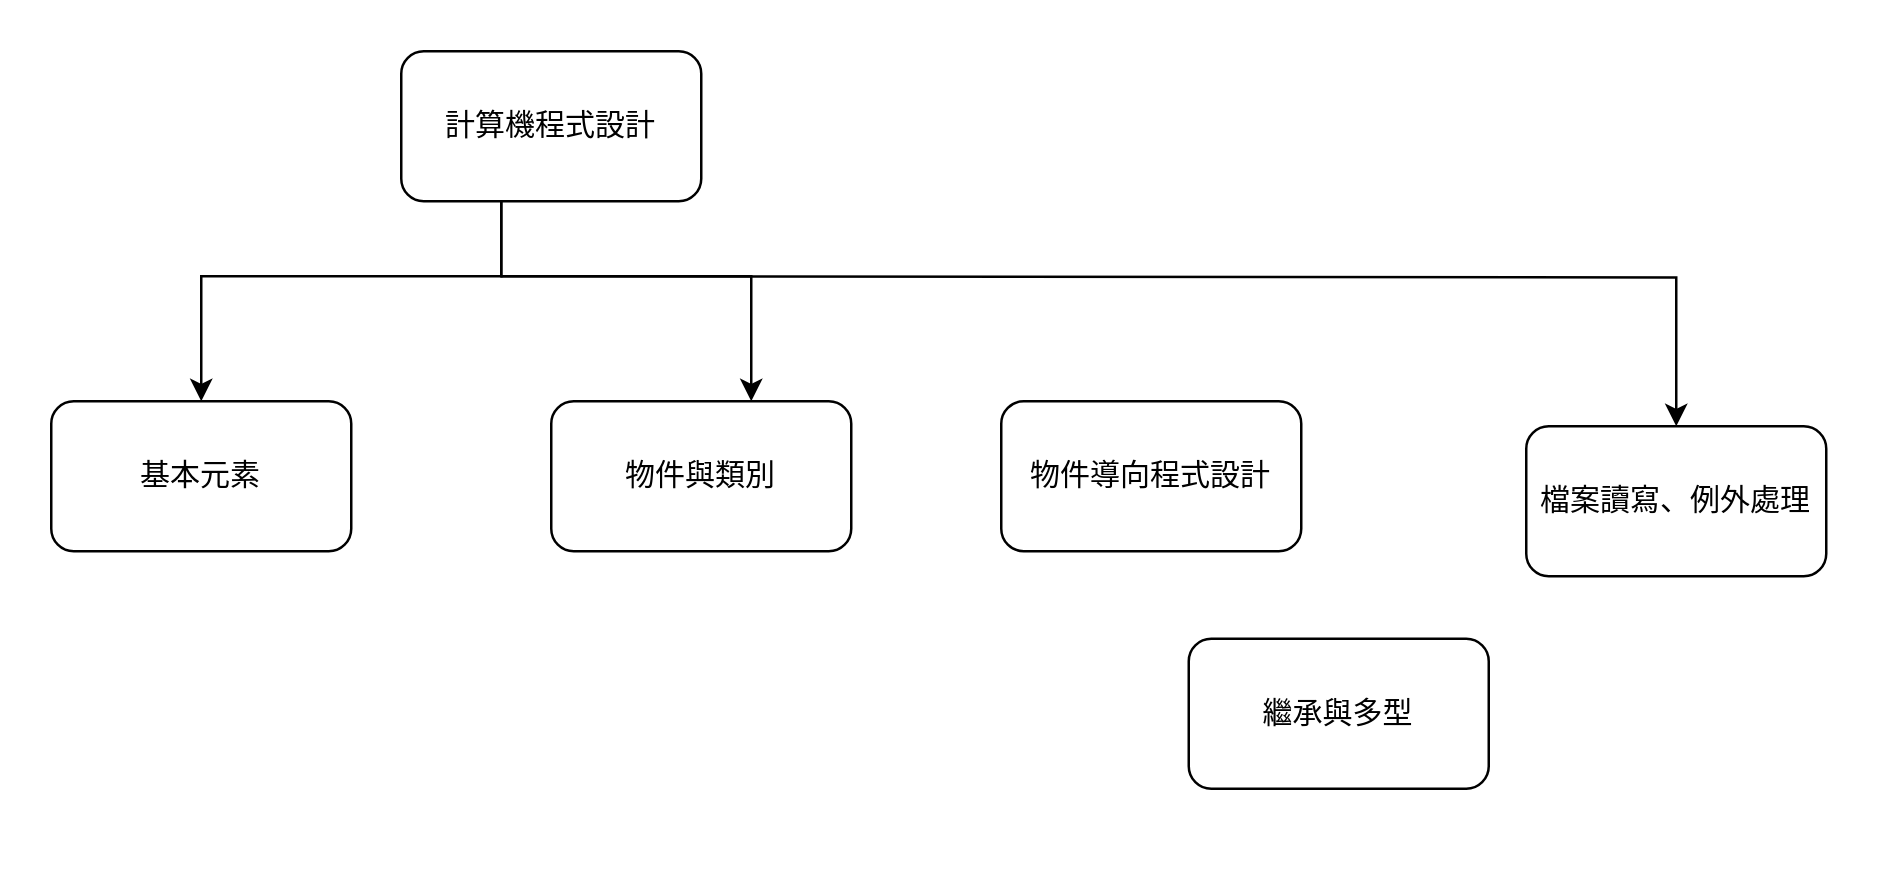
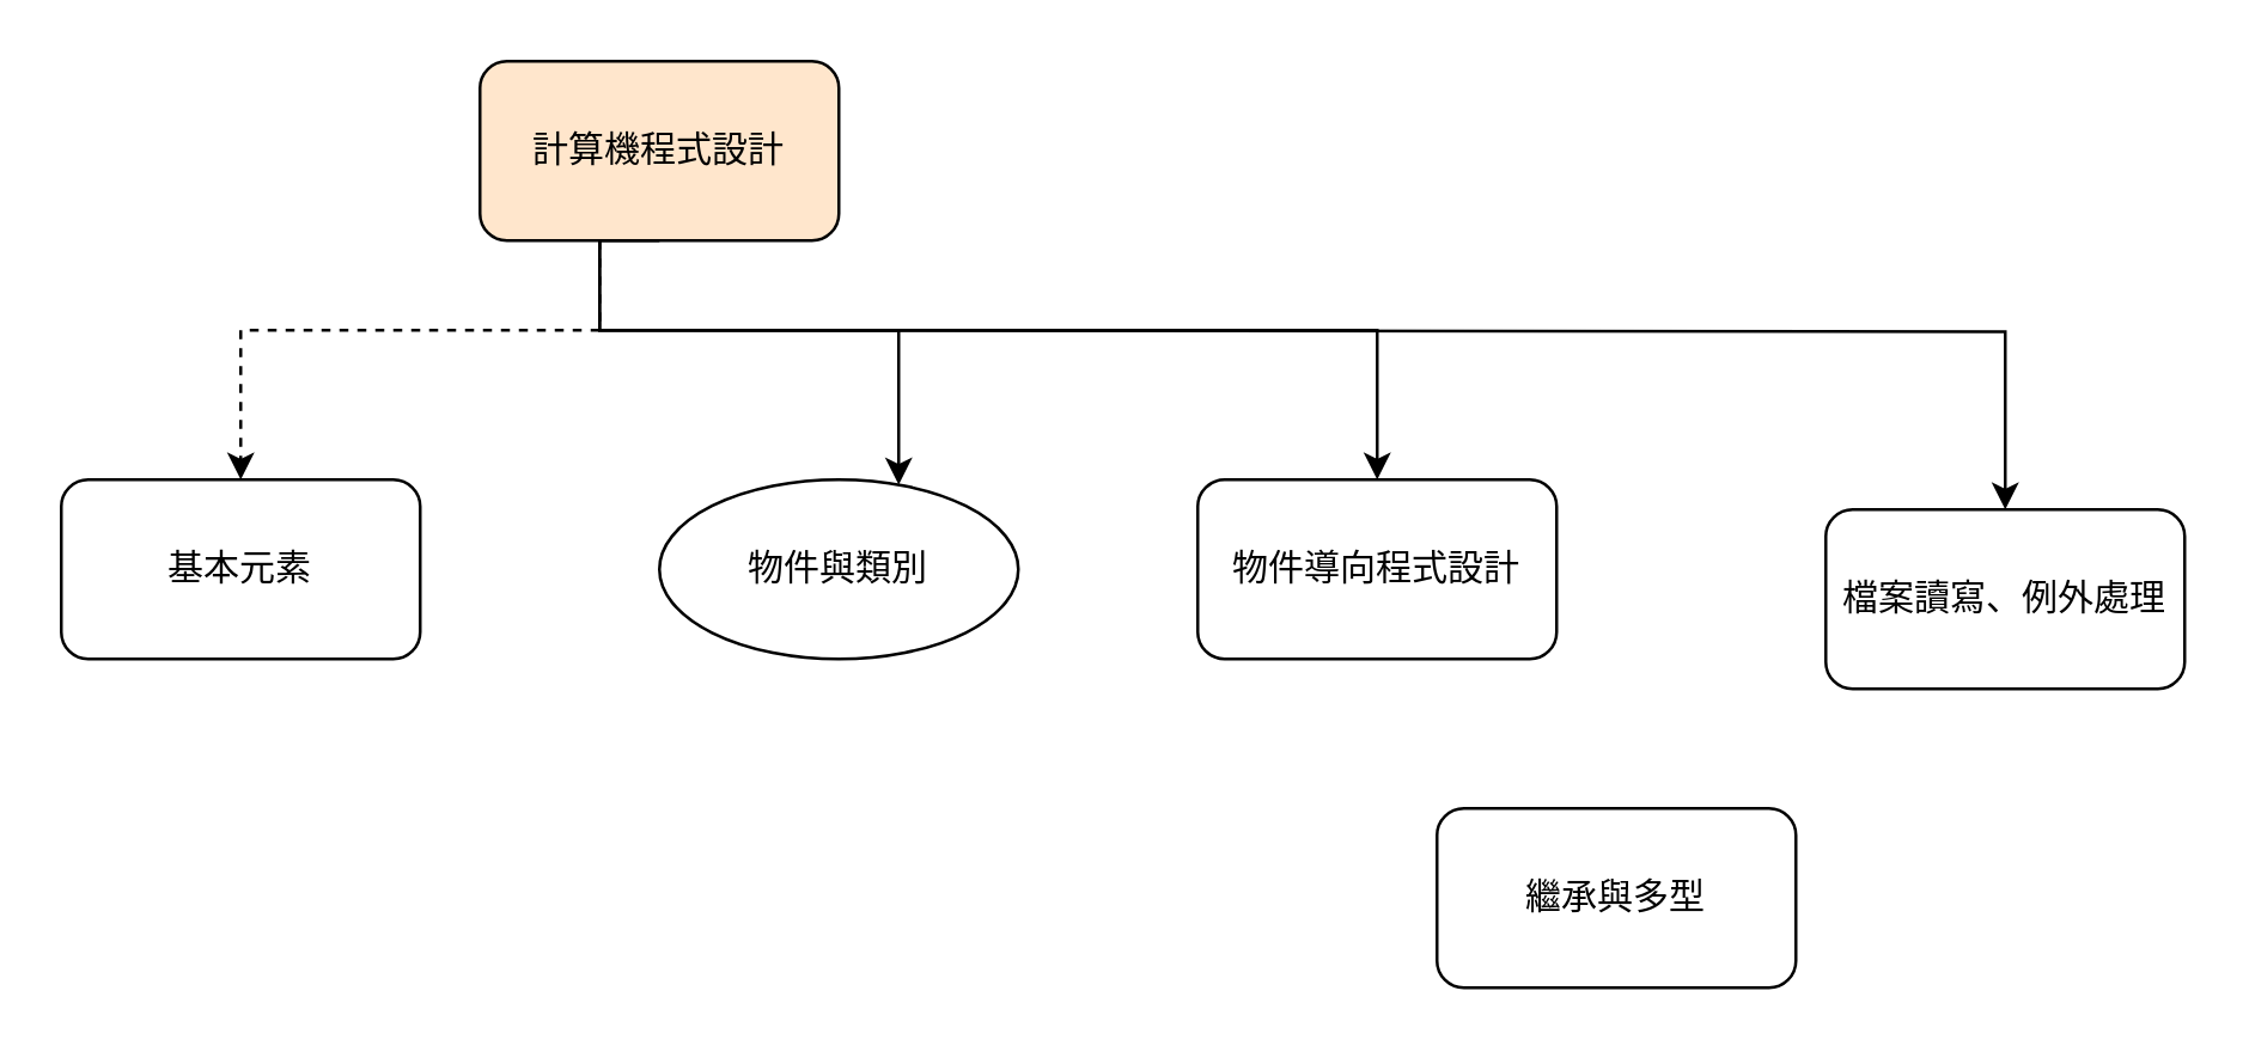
  <mxCell id="0" />
  <mxCell id="1" parent="0" />
- <mxCell id="2" value="" style="edgeStyle=orthogonalEdgeStyle;rounded=0;orthogonalLoop=1;jettySize=auto;html=1;" edge="1" parent="1" source="6" target="7"><mxGeometry relative="1" as="geometry"><Array as="points"><mxPoint x="200" y="110" /><mxPoint x="80" y="110" /></Array></mxGeometry></mxCell>
+ <mxCell id="2" value="" style="edgeStyle=orthogonalEdgeStyle;rounded=0;orthogonalLoop=1;jettySize=auto;html=1;dashed=1;" edge="1" parent="1" source="6" target="7"><mxGeometry relative="1" as="geometry"><Array as="points"><mxPoint x="200" y="110" /><mxPoint x="80" y="110" /></Array></mxGeometry></mxCell>
  <mxCell id="3" value="" style="edgeStyle=orthogonalEdgeStyle;rounded=0;orthogonalLoop=1;jettySize=auto;html=1;" edge="1" parent="1" target="8"><mxGeometry relative="1" as="geometry"><mxPoint x="200" y="70" as="sourcePoint" /><Array as="points"><mxPoint x="200" y="110" /><mxPoint x="300" y="110" /></Array></mxGeometry></mxCell>
+ <mxCell id="4" value="" style="edgeStyle=orthogonalEdgeStyle;rounded=0;orthogonalLoop=1;jettySize=auto;html=1;exitX=0.5;exitY=1;exitDx=0;exitDy=0;" edge="1" parent="1" source="6" target="9"><mxGeometry relative="1" as="geometry"><Array as="points"><mxPoint x="200" y="110" /><mxPoint x="460" y="110" /></Array></mxGeometry></mxCell>
  <mxCell id="5" value="" style="edgeStyle=orthogonalEdgeStyle;rounded=0;orthogonalLoop=1;jettySize=auto;html=1;" edge="1" parent="1" target="11"><mxGeometry relative="1" as="geometry"><mxPoint x="200" y="110" as="sourcePoint" /></mxGeometry></mxCell>
- <mxCell id="6" value="計算機程式設計" style="rounded=1;whiteSpace=wrap;html=1;" vertex="1" parent="1"><mxGeometry x="160" y="20" width="120" height="60" as="geometry" /></mxCell>
+ <mxCell id="6" value="計算機程式設計" style="rounded=1;whiteSpace=wrap;html=1;fillColor=#ffe6cc;" vertex="1" parent="1"><mxGeometry x="160" y="20" width="120" height="60" as="geometry" /></mxCell>
  <mxCell id="7" value="基本元素" style="rounded=1;whiteSpace=wrap;html=1;" vertex="1" parent="1"><mxGeometry x="20" y="160" width="120" height="60" as="geometry" /></mxCell>
- <mxCell id="8" value="物件與類別" style="whiteSpace=wrap;html=1;rounded=1;" vertex="1" parent="1"><mxGeometry x="220" y="160" width="120" height="60" as="geometry" /></mxCell>
+ <mxCell id="8" value="物件與類別" style="ellipse;whiteSpace=wrap;html=1;" vertex="1" parent="1"><mxGeometry x="220" y="160" width="120" height="60" as="geometry" /></mxCell>
  <mxCell id="9" value="物件導向程式設計" style="whiteSpace=wrap;html=1;rounded=1;" vertex="1" parent="1"><mxGeometry x="400" y="160" width="120" height="60" as="geometry" /></mxCell>
- <mxCell id="10" value="繼承與多型" style="whiteSpace=wrap;html=1;rounded=1;" vertex="1" parent="1"><mxGeometry x="475" y="255" width="120" height="60" as="geometry" /></mxCell>
+ <mxCell id="10" value="繼承與多型" style="whiteSpace=wrap;html=1;rounded=1;" vertex="1" parent="1"><mxGeometry x="480" y="270" width="120" height="60" as="geometry" /></mxCell>
  <mxCell id="11" value="檔案讀寫、例外處理" style="whiteSpace=wrap;html=1;rounded=1;" vertex="1" parent="1"><mxGeometry x="610" y="170" width="120" height="60" as="geometry" /></mxCell>
